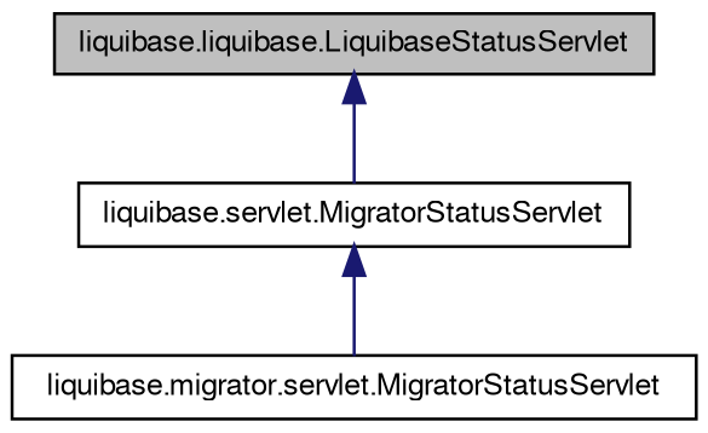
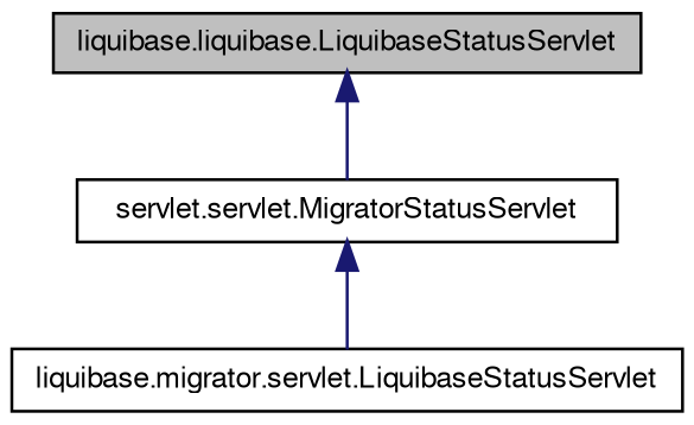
  digraph {
    node [color=black fillcolor=white fontname=FreeSans fontsize=10 shape=record style=filled]
    edge [color=midnightblue dir=back fontname=FreeSans fontsize=10 labelfontname=FreeSans labelfontsize=10 style=solid]
    n1 [fillcolor=grey75 fontcolor=black height=0.2 label="liquibase.liquibase.LiquibaseStatusServlet" width=0.4]
-   n2 [height=0.2 label="liquibase.servlet.MigratorStatusServlet" width=0.4]
-   n3 [height=0.2 label="liquibase.migrator.servlet.MigratorStatusServlet" width=0.4]
+   n2 [height=0.2 label="servlet.servlet.MigratorStatusServlet" width=0.4]
+   n3 [height=0.2 label="liquibase.migrator.servlet.LiquibaseStatusServlet" width=0.4]
    n1 -> n2
    n2 -> n3
  }
